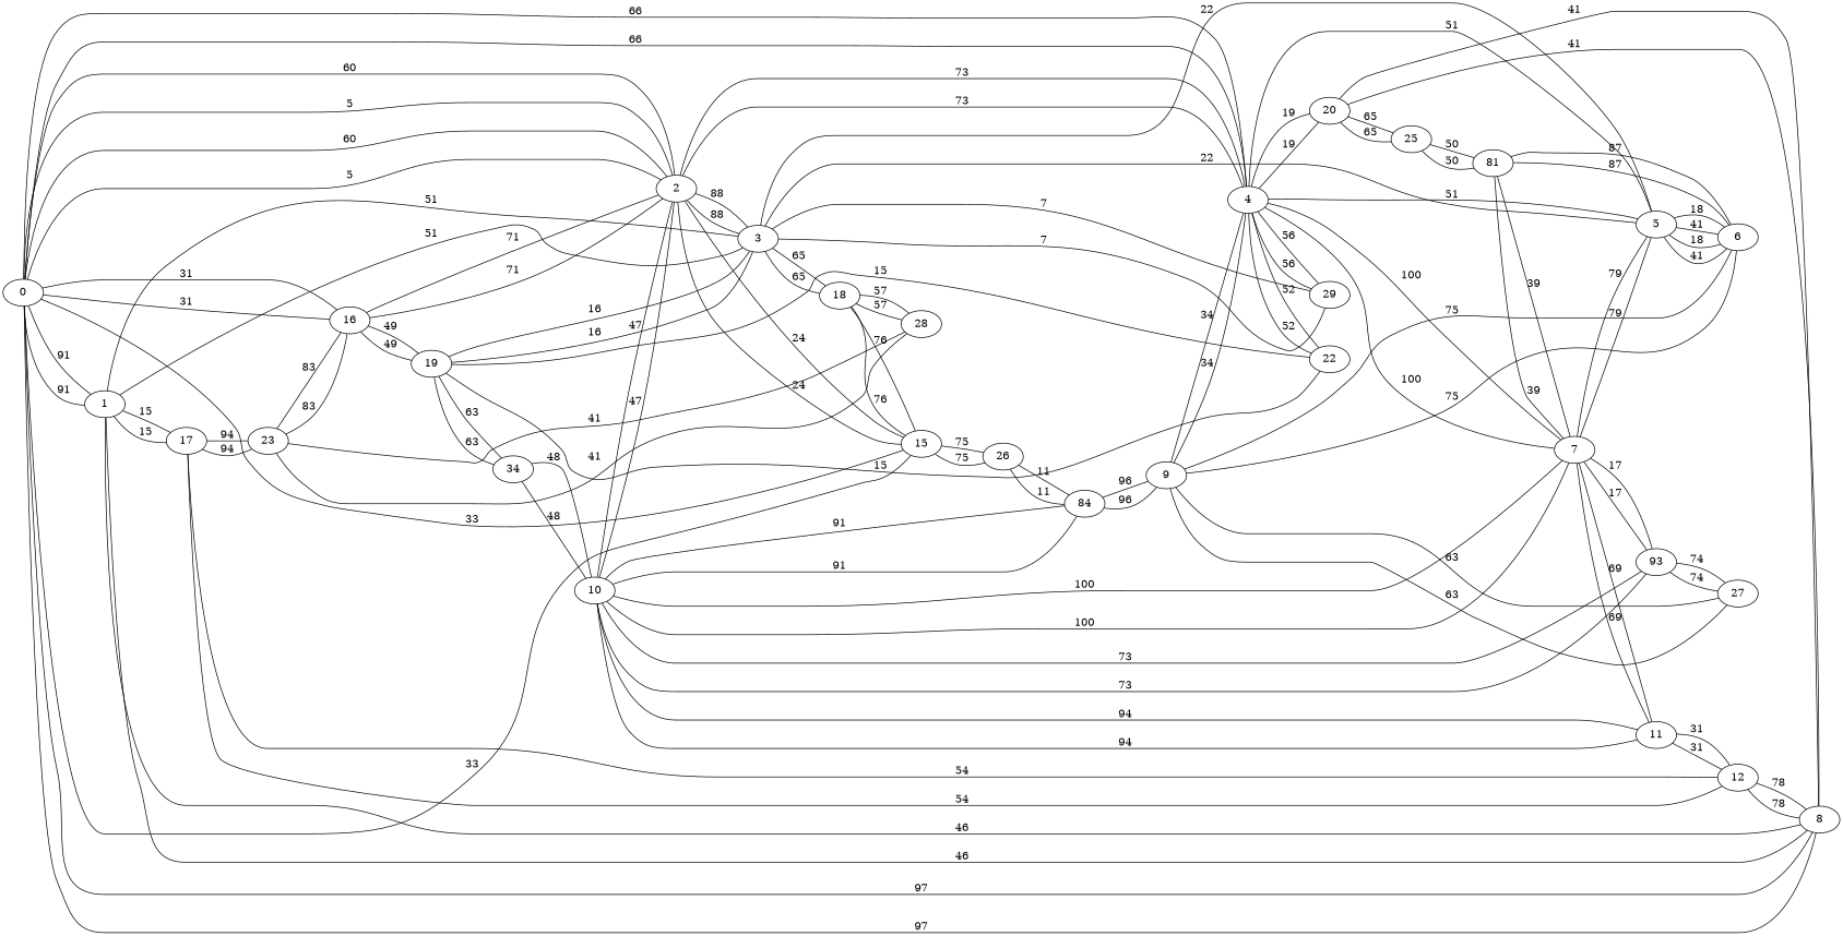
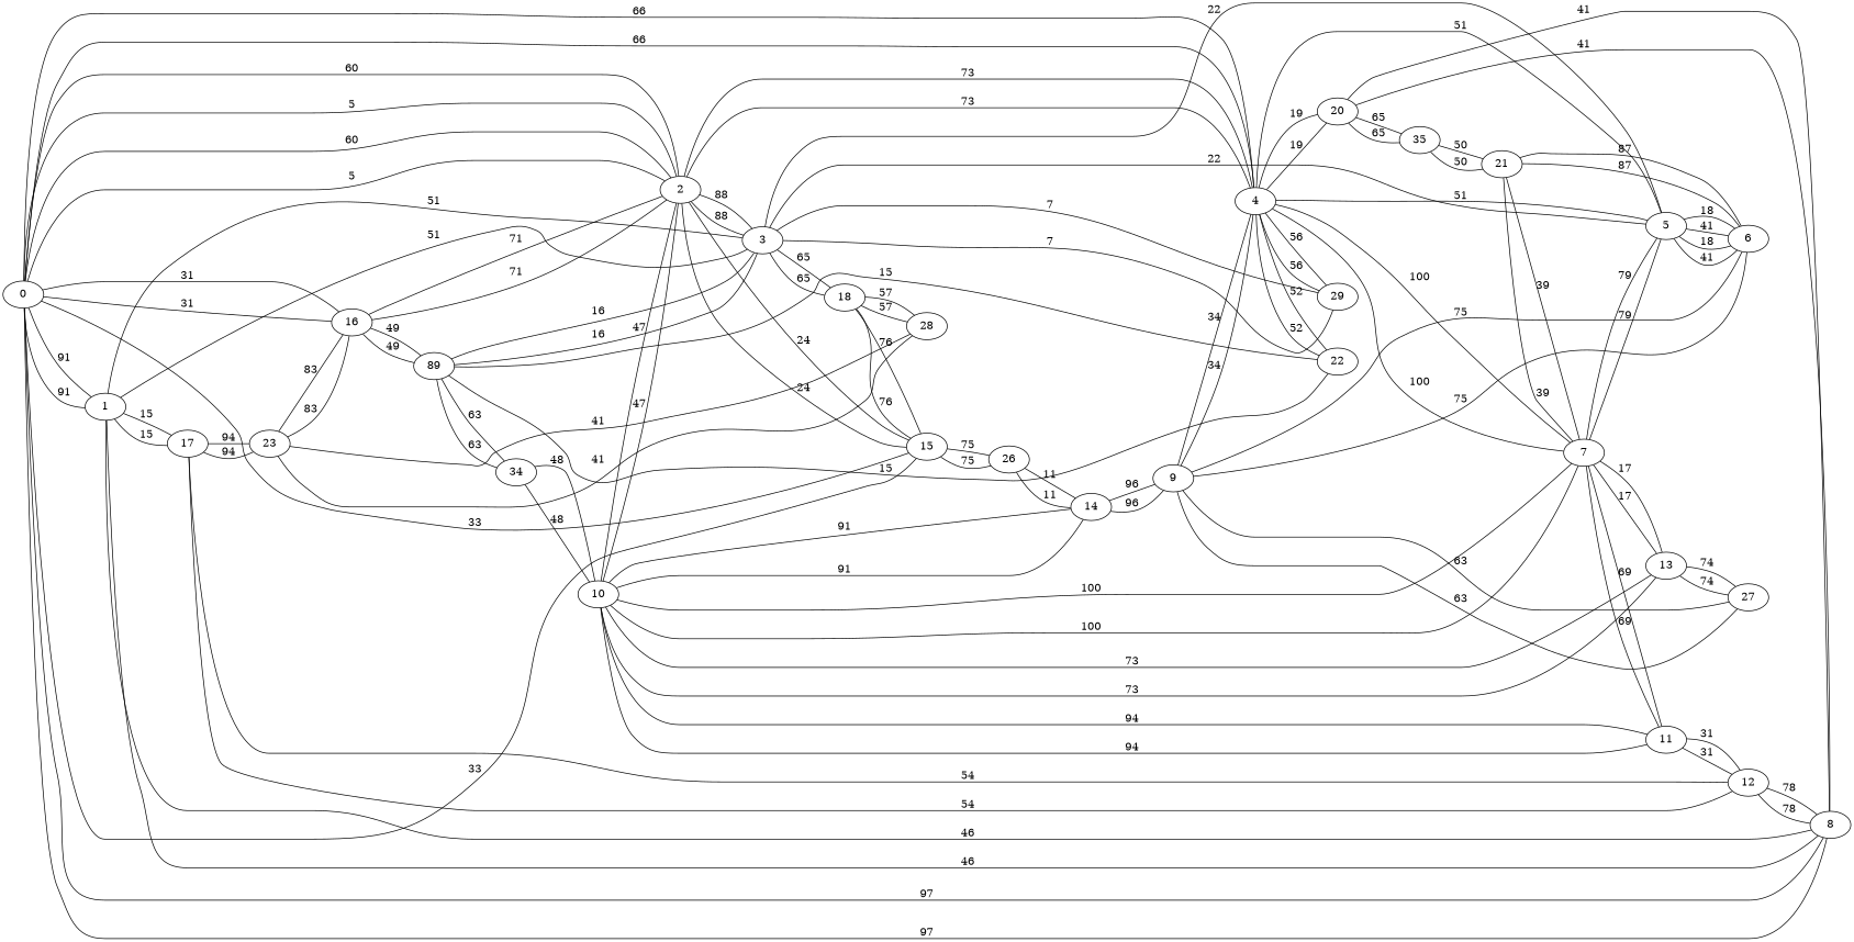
  graph {
    rankdir=LR
    0
    1
    2
    4
    8
    15
    16
    3
    17
    10
    5
    29
    7
    9
    20
    22
    12
    18
    26
-   19
+   19 [label=89]
    23
    11
-   13 [label=93]
-   14 [label=84]
+   13
+   14
    n25 [label=34]
    6
-   21 [label=81]
+   21
    27
-   25
+   25 [label=35]
    28
    0 -- 1 [label=91]
    0 -- 2 [label=5]
    0 -- 2 [label=60]
    0 -- 4 [label=66]
    0 -- 8 [label=97]
    0 -- 15 [label=33]
    0 -- 16 [label=31]
    1 -- 0 [label=91]
    1 -- 8 [label=46]
    1 -- 3 [label=51]
    1 -- 17 [label=15]
    2 -- 0 [label=5]
    2 -- 0 [label=60]
    2 -- 4 [label=73]
    2 -- 15 [label=24]
    2 -- 16 [label=71]
    2 -- 3 [label=88]
    2 -- 10 [label=47]
    4 -- 0 [label=66]
    4 -- 2 [label=73]
    4 -- 5 [label=51]
    4 -- 29 [label=56]
    4 -- 7 [label=100]
    4 -- 9 [label=34]
    4 -- 20 [label=19]
    4 -- 22 [label=52]
    8 -- 0 [label=97]
    8 -- 1 [label=46]
    8 -- 20 [label=41]
    8 -- 12 [label=78]
    15 -- 0 [label=33]
    15 -- 2 [label=24]
    15 -- 18 [label=76]
    15 -- 26 [label=75]
    16 -- 0 [label=31]
    16 -- 2 [label=71]
    16 -- 19 [label=49]
    16 -- 23 [label=83]
    3 -- 1 [label=51]
    3 -- 2 [label=88]
    3 -- 5 [label=22]
    3 -- 29 [label=7]
    3 -- 18 [label=65]
    3 -- 19 [label=16]
    17 -- 1 [label=15]
    17 -- 12 [label=54]
    17 -- 23 [label=94]
    10 -- 2 [label=47]
    10 -- 7 [label=100]
    10 -- 11 [label=94]
    10 -- 13 [label=73]
    10 -- 14 [label=91]
    10 -- n25 [label=48]
    5 -- 4 [label=51]
    5 -- 3 [label=22]
    5 -- 7 [label=79]
    5 -- 6 [label=41]
    5 -- 6 [label=18]
    29 -- 4 [label=56]
    29 -- 3 [label=7]
    7 -- 4 [label=100]
    7 -- 10 [label=100]
    7 -- 5 [label=79]
    7 -- 11 [label=69]
    7 -- 13 [label=17]
    7 -- 21 [label=39]
    9 -- 4 [label=34]
    9 -- 14 [label=96]
    9 -- 6 [label=75]
    9 -- 27 [label=63]
    20 -- 4 [label=19]
    20 -- 8 [label=41]
    20 -- 25 [label=65]
    22 -- 4 [label=52]
    22 -- 19 [label=15]
    12 -- 8 [label=78]
    12 -- 17 [label=54]
    12 -- 11 [label=31]
    18 -- 15 [label=76]
    18 -- 3 [label=65]
    18 -- 28 [label=57]
    26 -- 15 [label=75]
    26 -- 14 [label=11]
    19 -- 16 [label=49]
    19 -- 3 [label=16]
    19 -- 22 [label=15]
    19 -- n25 [label=63]
    23 -- 16 [label=83]
    23 -- 17 [label=94]
    23 -- 28 [label=41]
    11 -- 10 [label=94]
    11 -- 7 [label=69]
    11 -- 12 [label=31]
    13 -- 10 [label=73]
    13 -- 7 [label=17]
    13 -- 27 [label=74]
    14 -- 10 [label=91]
    14 -- 9 [label=96]
    14 -- 26 [label=11]
    n25 -- 10 [label=48]
    n25 -- 19 [label=63]
    6 -- 5 [label=41]
    6 -- 5 [label=18]
    6 -- 9 [label=75]
    6 -- 21 [label=87]
    21 -- 7 [label=39]
    21 -- 6 [label=87]
    21 -- 25 [label=50]
    27 -- 9 [label=63]
    27 -- 13 [label=74]
    25 -- 20 [label=65]
    25 -- 21 [label=50]
    28 -- 18 [label=57]
    28 -- 23 [label=41]
  }
